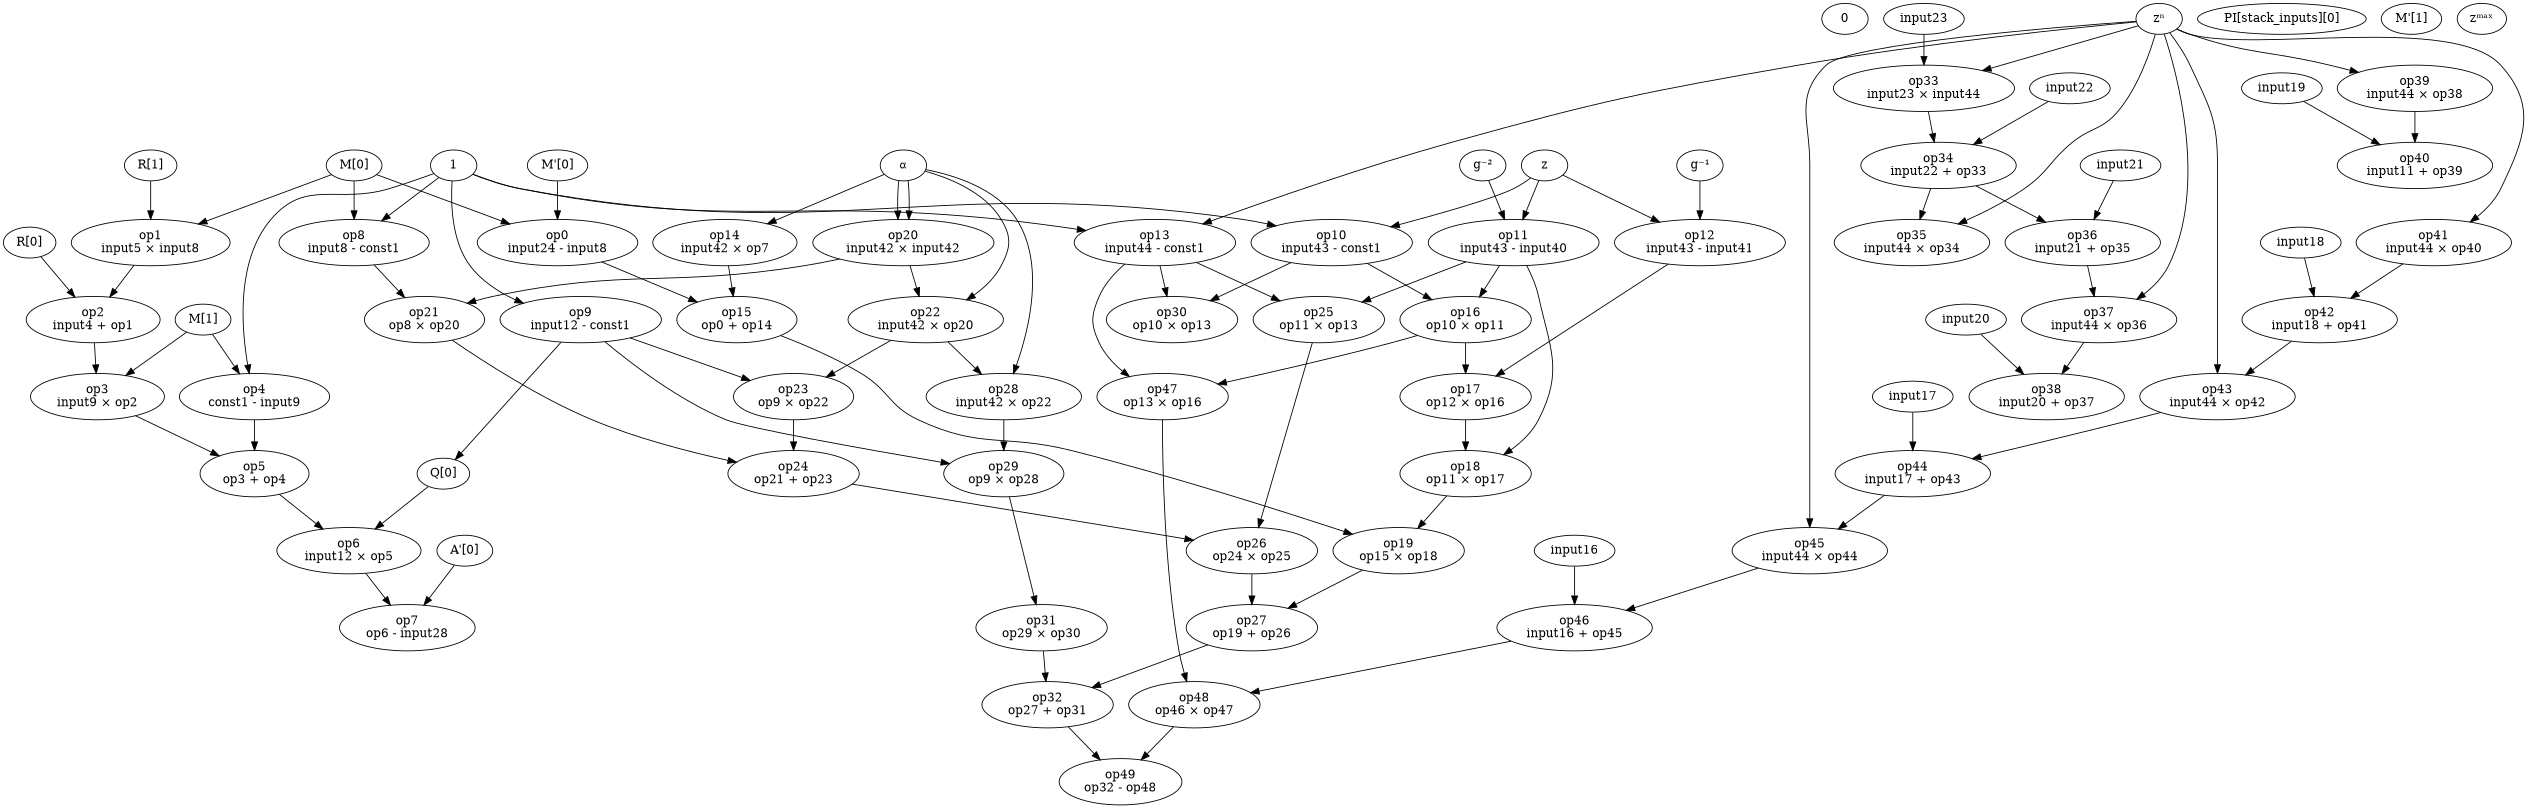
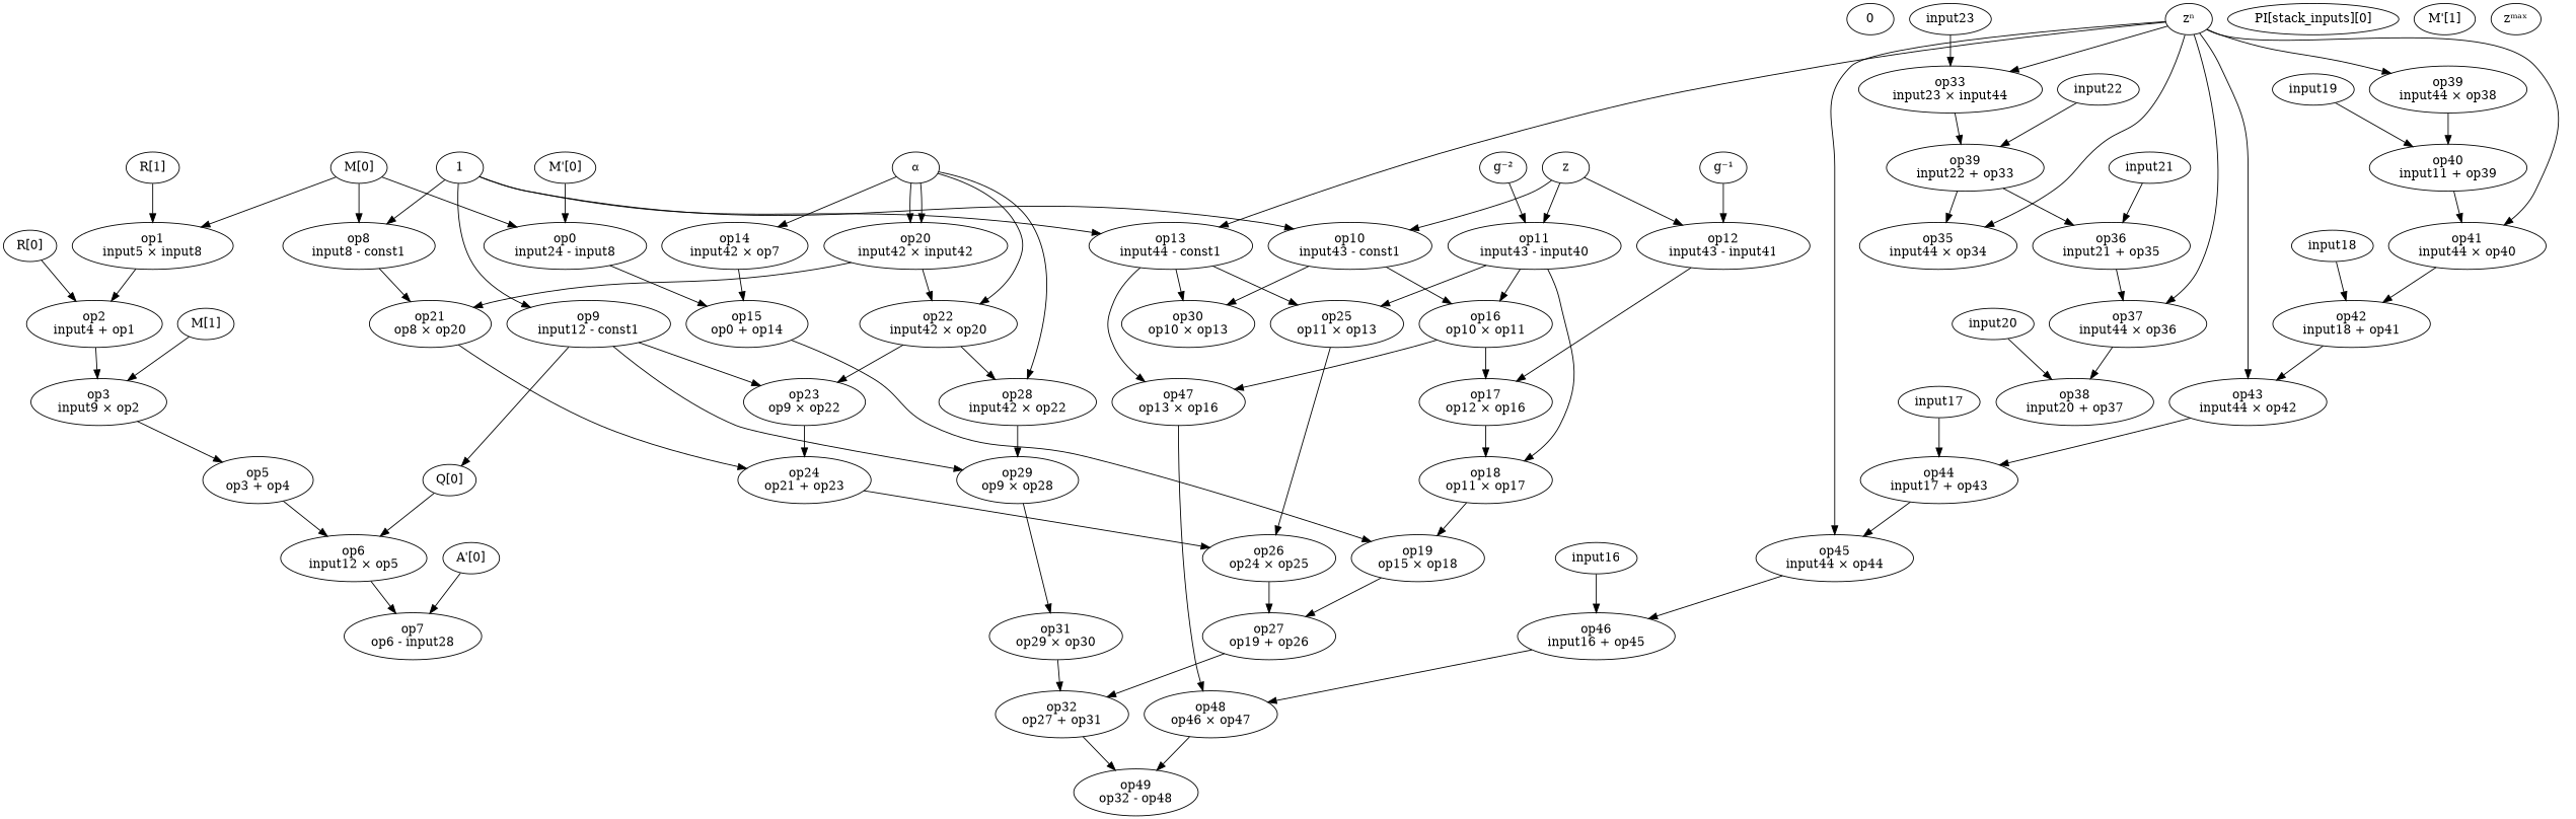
  digraph {
    n1 [label=0]
    n2 [label=1]
-   n3 [label="op4\nconst1 - input9"]
    n4 [label="op8\ninput8 - const1"]
    n5 [label="op9\ninput12 - const1"]
    n6 [label="op10\ninput43 - const1"]
    n7 [label="op13\ninput44 - const1"]
    n8 [label="op5\nop3 + op4"]
    n9 [label="op21\nop8 × op20"]
    n10 [label="Q[0]"]
    n11 [label="op23\nop9 × op22"]
    n12 [label="op29\nop9 × op28"]
    n13 [label="op16\nop10 × op11"]
    n14 [label="op30\nop10 × op13"]
    n15 [label="op25\nop11 × op13"]
    n16 [label="op47\nop13 × op16"]
    n17 [label="PI[stack_inputs][0]"]
    n18 [label="R[0]"]
    n19 [label="op2\ninput4 + op1"]
    n20 [label="op3\ninput9 × op2"]
    n21 [label="R[1]"]
    n22 [label="op1\ninput5 × input8"]
    n23 [label="M[0]"]
    n24 [label="op0\ninput24 - input8"]
    n25 [label="op15\nop0 + op14"]
    n26 [label="M[1]"]
    n27 [label="M'[0]"]
    n28 [label="M'[1]"]
    n29 [label="op6\ninput12 × op5"]
    n30 [label="op7\nop6 - input28"]
    n31 [label="A'[0]"]
    n32 [label="g⁻²"]
    n33 [label="op11\ninput43 - input40"]
    n34 [label="op18\nop11 × op17"]
    n35 [label="g⁻¹"]
    n36 [label="op12\ninput43 - input41"]
    n37 [label="op17\nop12 × op16"]
    n38 [label="⍺"]
    n39 [label="op14\ninput42 × op7"]
    n40 [label="op20\ninput42 × input42"]
    n41 [label="op22\ninput42 × op20"]
    n42 [label="op28\ninput42 × op22"]
    n43 [label=z]
    n44 [label="zⁿ"]
    n45 [label="op33\ninput23 × input44"]
    n46 [label="op35\ninput44 × op34"]
    n47 [label="op37\ninput44 × op36"]
    n48 [label="op39\ninput44 × op38"]
    n49 [label="op41\ninput44 × op40"]
    n50 [label="op43\ninput44 × op42"]
    n51 [label="op45\ninput44 × op44"]
-   n52 [label="op34\ninput22 + op33"]
+   n52 [label="op39\ninput22 + op33"]
    n53 [label="op38\ninput20 + op37"]
    n54 [label="op40\ninput11 + op39"]
    n55 [label="op42\ninput18 + op41"]
    n56 [label="op44\ninput17 + op43"]
    n57 [label="op46\ninput16 + op45"]
    n58 [label="zᵐᵃˣ"]
    n59 [label="op19\nop15 × op18"]
    n60 [label="op24\nop21 + op23"]
    n61 [label="op31\nop29 × op30"]
    n62 [label="op26\nop24 × op25"]
    n63 [label="op48\nop46 × op47"]
    n64 [label="op27\nop19 + op26"]
    n65 [label="op32\nop27 + op31"]
    n66 [label="op49\nop32 - op48"]
    n67 [label="op36\ninput21 + op35"]
    input23
    input22
    input21
    input20
    input19
    input18
    input17
    input16
-   n2 -> n3
    n2 -> n4
    n2 -> n5
    n2 -> n6
    n2 -> n7
-   n3 -> n8
    n4 -> n9
    n5 -> n10
    n5 -> n11
    n5 -> n12
    n6 -> n13
    n6 -> n14
    n7 -> n14
    n7 -> n15
    n7 -> n16
    n8 -> n29
    n9 -> n60
    n10 -> n29
    n11 -> n60
    n12 -> n61
    n13 -> n16
    n13 -> n37
    n15 -> n62
    n16 -> n63
    n18 -> n19
    n19 -> n20
    n20 -> n8
    n21 -> n22
    n22 -> n19
    n23 -> n4
    n23 -> n22
    n23 -> n24
    n24 -> n25
    n25 -> n59
-   n26 -> n3
    n26 -> n20
    n27 -> n24
    n29 -> n30
    n31 -> n30
    n32 -> n33
    n33 -> n13
    n33 -> n15
    n33 -> n34
    n34 -> n59
    n35 -> n36
    n36 -> n37
    n37 -> n34
    n38 -> n39
    n38 -> n40
    n38 -> n40
    n38 -> n41
    n38 -> n42
    n39 -> n25
    n40 -> n9
    n40 -> n41
    n41 -> n11
    n41 -> n42
    n42 -> n12
    n43 -> n6
    n43 -> n33
    n43 -> n36
    n44 -> n7
    n44 -> n45
    n44 -> n46
    n44 -> n47
    n44 -> n48
    n44 -> n49
    n44 -> n50
    n44 -> n51
    n45 -> n52
    n47 -> n53
    n48 -> n54
    n49 -> n55
    n50 -> n56
    n51 -> n57
    n52 -> n46
    n52 -> n67
+   n54 -> n49
    n55 -> n50
    n56 -> n51
    n57 -> n63
    n59 -> n64
    n60 -> n62
    n61 -> n65
    n62 -> n64
    n63 -> n66
    n64 -> n65
    n65 -> n66
    n67 -> n47
    input23 -> n45
    input22 -> n52
    input21 -> n67
    input20 -> n53
    input19 -> n54
    input18 -> n55
    input17 -> n56
    input16 -> n57
  }
